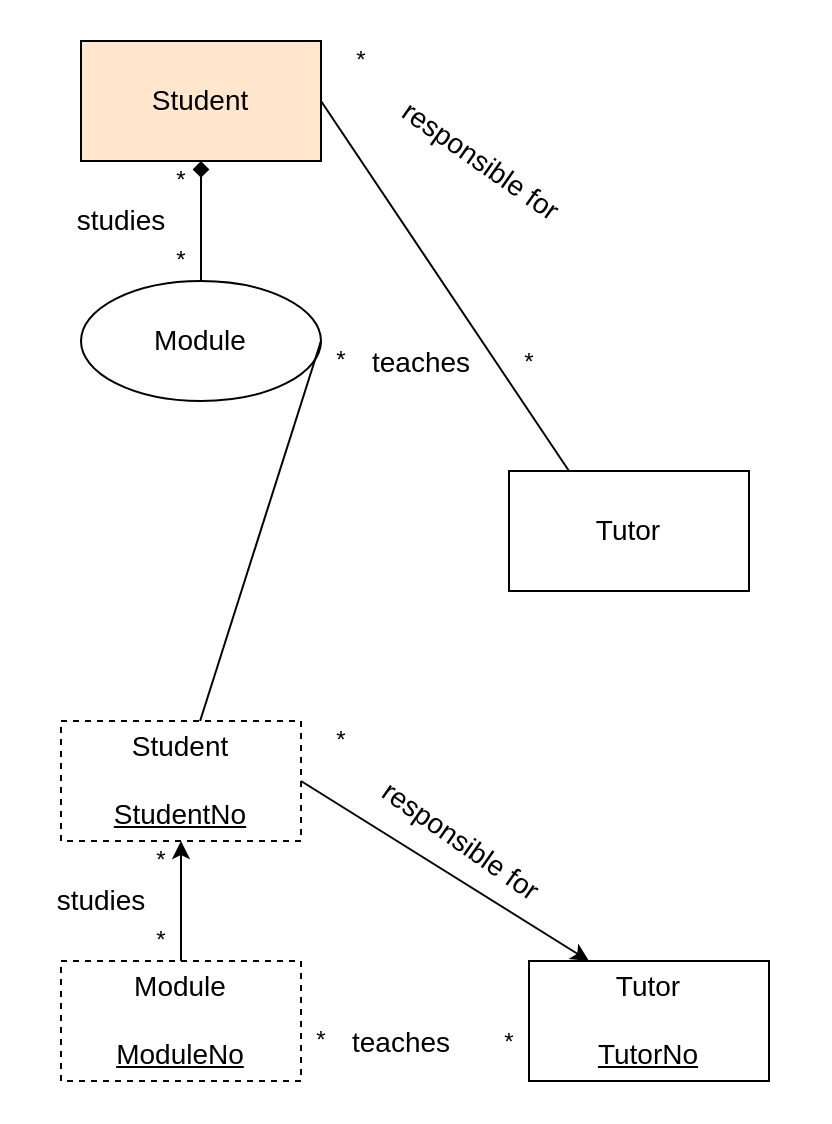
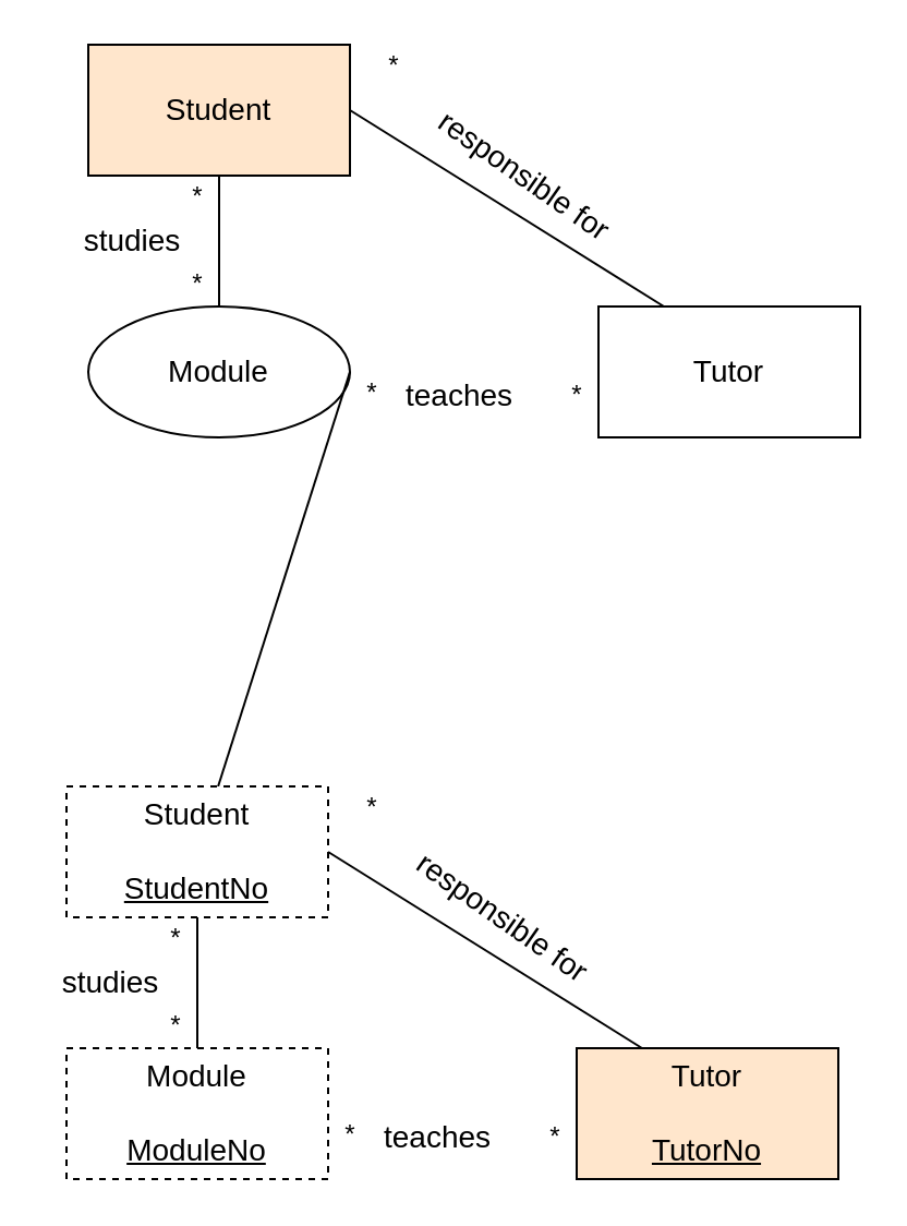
  <mxCell id="0" />
  <mxCell id="1" parent="0" />
- <mxCell id="2" value="&lt;font style=&quot;font-size: 14px&quot;&gt;Tutor&lt;/font&gt;" style="rounded=0;whiteSpace=wrap;html=1;" parent="1" vertex="1"><mxGeometry x="254" y="235" width="120" height="60" as="geometry" /></mxCell>
+ <mxCell id="2" value="&lt;font style=&quot;font-size: 14px&quot;&gt;Tutor&lt;/font&gt;" style="rounded=0;whiteSpace=wrap;html=1;" parent="1" vertex="1"><mxGeometry x="274" y="140" width="120" height="60" as="geometry" /></mxCell>
  <mxCell id="3" value="&lt;font style=&quot;font-size: 14px&quot;&gt;Module&lt;/font&gt;" style="ellipse;whiteSpace=wrap;html=1;" parent="1" vertex="1"><mxGeometry x="40" y="140" width="120" height="60" as="geometry" /></mxCell>
  <mxCell id="4" value="&lt;font style=&quot;font-size: 14px&quot;&gt;Student&lt;/font&gt;" style="rounded=0;whiteSpace=wrap;html=1;fillColor=#ffe6cc;" parent="1" vertex="1"><mxGeometry x="40" y="20" width="120" height="60" as="geometry" /></mxCell>
- <mxCell id="5" value="" style="endArrow=diamond;html=1;entryX=0.5;entryY=1;entryDx=0;entryDy=0;exitX=0.5;exitY=0;exitDx=0;exitDy=0;" parent="1" source="3" target="4" edge="1"><mxGeometry width="50" height="50" relative="1" as="geometry"><mxPoint x="-40" y="130" as="sourcePoint" /><mxPoint x="10" y="80" as="targetPoint" /></mxGeometry></mxCell>
+ <mxCell id="5" value="" style="endArrow=none;html=1;entryX=0.5;entryY=1;entryDx=0;entryDy=0;exitX=0.5;exitY=0;exitDx=0;exitDy=0;" parent="1" source="3" target="4" edge="1"><mxGeometry width="50" height="50" relative="1" as="geometry"><mxPoint x="-40" y="130" as="sourcePoint" /><mxPoint x="10" y="80" as="targetPoint" /></mxGeometry></mxCell>
  <mxCell id="6" value="" style="endArrow=none;html=1;exitX=1;exitY=0.5;exitDx=0;exitDy=0;" parent="1" source="3" target="18" edge="1"><mxGeometry width="50" height="50" relative="1" as="geometry"><mxPoint x="180" y="250" as="sourcePoint" /><mxPoint x="230" y="200" as="targetPoint" /></mxGeometry></mxCell>
  <mxCell id="7" value="" style="endArrow=none;html=1;exitX=1;exitY=0.5;exitDx=0;exitDy=0;entryX=0.25;entryY=0;entryDx=0;entryDy=0;" parent="1" source="4" target="2" edge="1"><mxGeometry width="50" height="50" relative="1" as="geometry"><mxPoint x="190" y="50" as="sourcePoint" /><mxPoint x="240" y="0" as="targetPoint" /></mxGeometry></mxCell>
  <mxCell id="8" value="*" style="text;html=1;align=center;verticalAlign=middle;resizable=0;points=[];autosize=1;" parent="1" vertex="1"><mxGeometry x="170" y="20" width="20" height="20" as="geometry" /></mxCell>
  <mxCell id="9" value="*" style="text;html=1;align=center;verticalAlign=middle;resizable=0;points=[];autosize=1;" parent="1" vertex="1"><mxGeometry x="254" y="171" width="20" height="20" as="geometry" /></mxCell>
  <mxCell id="10" value="*" style="text;html=1;align=center;verticalAlign=middle;resizable=0;points=[];autosize=1;" parent="1" vertex="1"><mxGeometry x="160" y="170" width="20" height="20" as="geometry" /></mxCell>
  <mxCell id="11" value="*" style="text;html=1;align=center;verticalAlign=middle;resizable=0;points=[];autosize=1;" parent="1" vertex="1"><mxGeometry x="80" y="120" width="20" height="20" as="geometry" /></mxCell>
  <mxCell id="12" value="*" style="text;html=1;align=center;verticalAlign=middle;resizable=0;points=[];autosize=1;" parent="1" vertex="1"><mxGeometry x="80" y="80" width="20" height="20" as="geometry" /></mxCell>
  <mxCell id="13" value="&lt;font style=&quot;font-size: 14px&quot;&gt;responsible for&lt;/font&gt;" style="text;html=1;align=center;verticalAlign=middle;resizable=0;points=[];autosize=1;rotation=35;" parent="1" vertex="1"><mxGeometry x="185" y="70" width="110" height="20" as="geometry" /></mxCell>
  <mxCell id="14" value="&lt;font style=&quot;font-size: 14px&quot;&gt;teaches&lt;/font&gt;" style="text;html=1;align=center;verticalAlign=middle;resizable=0;points=[];autosize=1;" parent="1" vertex="1"><mxGeometry x="180" y="171" width="60" height="20" as="geometry" /></mxCell>
  <mxCell id="15" value="&lt;font style=&quot;font-size: 14px&quot;&gt;studies&lt;/font&gt;" style="text;html=1;align=center;verticalAlign=middle;resizable=0;points=[];autosize=1;" parent="1" vertex="1"><mxGeometry x="30" y="100" width="60" height="20" as="geometry" /></mxCell>
- <mxCell id="16" value="&lt;font style=&quot;font-size: 14px&quot;&gt;Tutor&lt;br&gt;&lt;br&gt;&lt;u&gt;TutorNo&lt;/u&gt;&lt;br&gt;&lt;/font&gt;" style="rounded=0;whiteSpace=wrap;html=1;" vertex="1" parent="1"><mxGeometry x="264" y="480" width="120" height="60" as="geometry" /></mxCell>
+ <mxCell id="16" value="&lt;font style=&quot;font-size: 14px&quot;&gt;Tutor&lt;br&gt;&lt;br&gt;&lt;u&gt;TutorNo&lt;/u&gt;&lt;br&gt;&lt;/font&gt;" style="rounded=0;whiteSpace=wrap;html=1;fillColor=#ffe6cc;" vertex="1" parent="1"><mxGeometry x="264" y="480" width="120" height="60" as="geometry" /></mxCell>
  <mxCell id="17" value="&lt;font style=&quot;font-size: 14px&quot;&gt;Module&lt;br&gt;&lt;br&gt;&lt;u&gt;ModuleNo&lt;/u&gt;&lt;br&gt;&lt;/font&gt;" style="rounded=0;whiteSpace=wrap;html=1;dashed=1;" vertex="1" parent="1"><mxGeometry x="30" y="480" width="120" height="60" as="geometry" /></mxCell>
  <mxCell id="18" value="&lt;font style=&quot;font-size: 14px&quot;&gt;Student&lt;br&gt;&lt;br&gt;&lt;u&gt;StudentNo&lt;/u&gt;&lt;br&gt;&lt;/font&gt;" style="rounded=0;whiteSpace=wrap;html=1;dashed=1;" vertex="1" parent="1"><mxGeometry x="30" y="360" width="120" height="60" as="geometry" /></mxCell>
- <mxCell id="19" value="" style="endArrow=classic;html=1;entryX=0.5;entryY=1;entryDx=0;entryDy=0;exitX=0.5;exitY=0;exitDx=0;exitDy=0;" edge="1" source="17" target="18" parent="1"><mxGeometry width="50" height="50" relative="1" as="geometry"><mxPoint x="-50" y="470" as="sourcePoint" /><mxPoint x="0" y="420" as="targetPoint" /></mxGeometry></mxCell>
- <mxCell id="20" value="" style="endArrow=classic;html=1;exitX=1;exitY=0.5;exitDx=0;exitDy=0;entryX=0.25;entryY=0;entryDx=0;entryDy=0;" edge="1" source="18" target="16" parent="1"><mxGeometry width="50" height="50" relative="1" as="geometry"><mxPoint x="180" y="390" as="sourcePoint" /><mxPoint x="230" y="340" as="targetPoint" /></mxGeometry></mxCell>
+ <mxCell id="19" value="" style="endArrow=none;html=1;entryX=0.5;entryY=1;entryDx=0;entryDy=0;exitX=0.5;exitY=0;exitDx=0;exitDy=0;" edge="1" source="17" target="18" parent="1"><mxGeometry width="50" height="50" relative="1" as="geometry"><mxPoint x="-50" y="470" as="sourcePoint" /><mxPoint x="0" y="420" as="targetPoint" /></mxGeometry></mxCell>
+ <mxCell id="20" value="" style="endArrow=none;html=1;exitX=1;exitY=0.5;exitDx=0;exitDy=0;entryX=0.25;entryY=0;entryDx=0;entryDy=0;" edge="1" source="18" target="16" parent="1"><mxGeometry width="50" height="50" relative="1" as="geometry"><mxPoint x="180" y="390" as="sourcePoint" /><mxPoint x="230" y="340" as="targetPoint" /></mxGeometry></mxCell>
  <mxCell id="21" value="*" style="text;html=1;align=center;verticalAlign=middle;resizable=0;points=[];autosize=1;" vertex="1" parent="1"><mxGeometry x="160" y="360" width="20" height="20" as="geometry" /></mxCell>
  <mxCell id="22" value="*" style="text;html=1;align=center;verticalAlign=middle;resizable=0;points=[];autosize=1;" vertex="1" parent="1"><mxGeometry x="244" y="511" width="20" height="20" as="geometry" /></mxCell>
  <mxCell id="23" value="*" style="text;html=1;align=center;verticalAlign=middle;resizable=0;points=[];autosize=1;" vertex="1" parent="1"><mxGeometry x="150" y="510" width="20" height="20" as="geometry" /></mxCell>
  <mxCell id="24" value="*" style="text;html=1;align=center;verticalAlign=middle;resizable=0;points=[];autosize=1;" vertex="1" parent="1"><mxGeometry x="70" y="460" width="20" height="20" as="geometry" /></mxCell>
  <mxCell id="25" value="*" style="text;html=1;align=center;verticalAlign=middle;resizable=0;points=[];autosize=1;" vertex="1" parent="1"><mxGeometry x="70" y="420" width="20" height="20" as="geometry" /></mxCell>
  <mxCell id="26" value="&lt;font style=&quot;font-size: 14px&quot;&gt;responsible for&lt;/font&gt;" style="text;html=1;align=center;verticalAlign=middle;resizable=0;points=[];autosize=1;rotation=35;" vertex="1" parent="1"><mxGeometry x="175" y="410" width="110" height="20" as="geometry" /></mxCell>
  <mxCell id="27" value="&lt;font style=&quot;font-size: 14px&quot;&gt;teaches&lt;/font&gt;" style="text;html=1;align=center;verticalAlign=middle;resizable=0;points=[];autosize=1;" vertex="1" parent="1"><mxGeometry x="170" y="511" width="60" height="20" as="geometry" /></mxCell>
  <mxCell id="28" value="&lt;font style=&quot;font-size: 14px&quot;&gt;studies&lt;/font&gt;" style="text;html=1;align=center;verticalAlign=middle;resizable=0;points=[];autosize=1;" vertex="1" parent="1"><mxGeometry x="20" y="440" width="60" height="20" as="geometry" /></mxCell>
